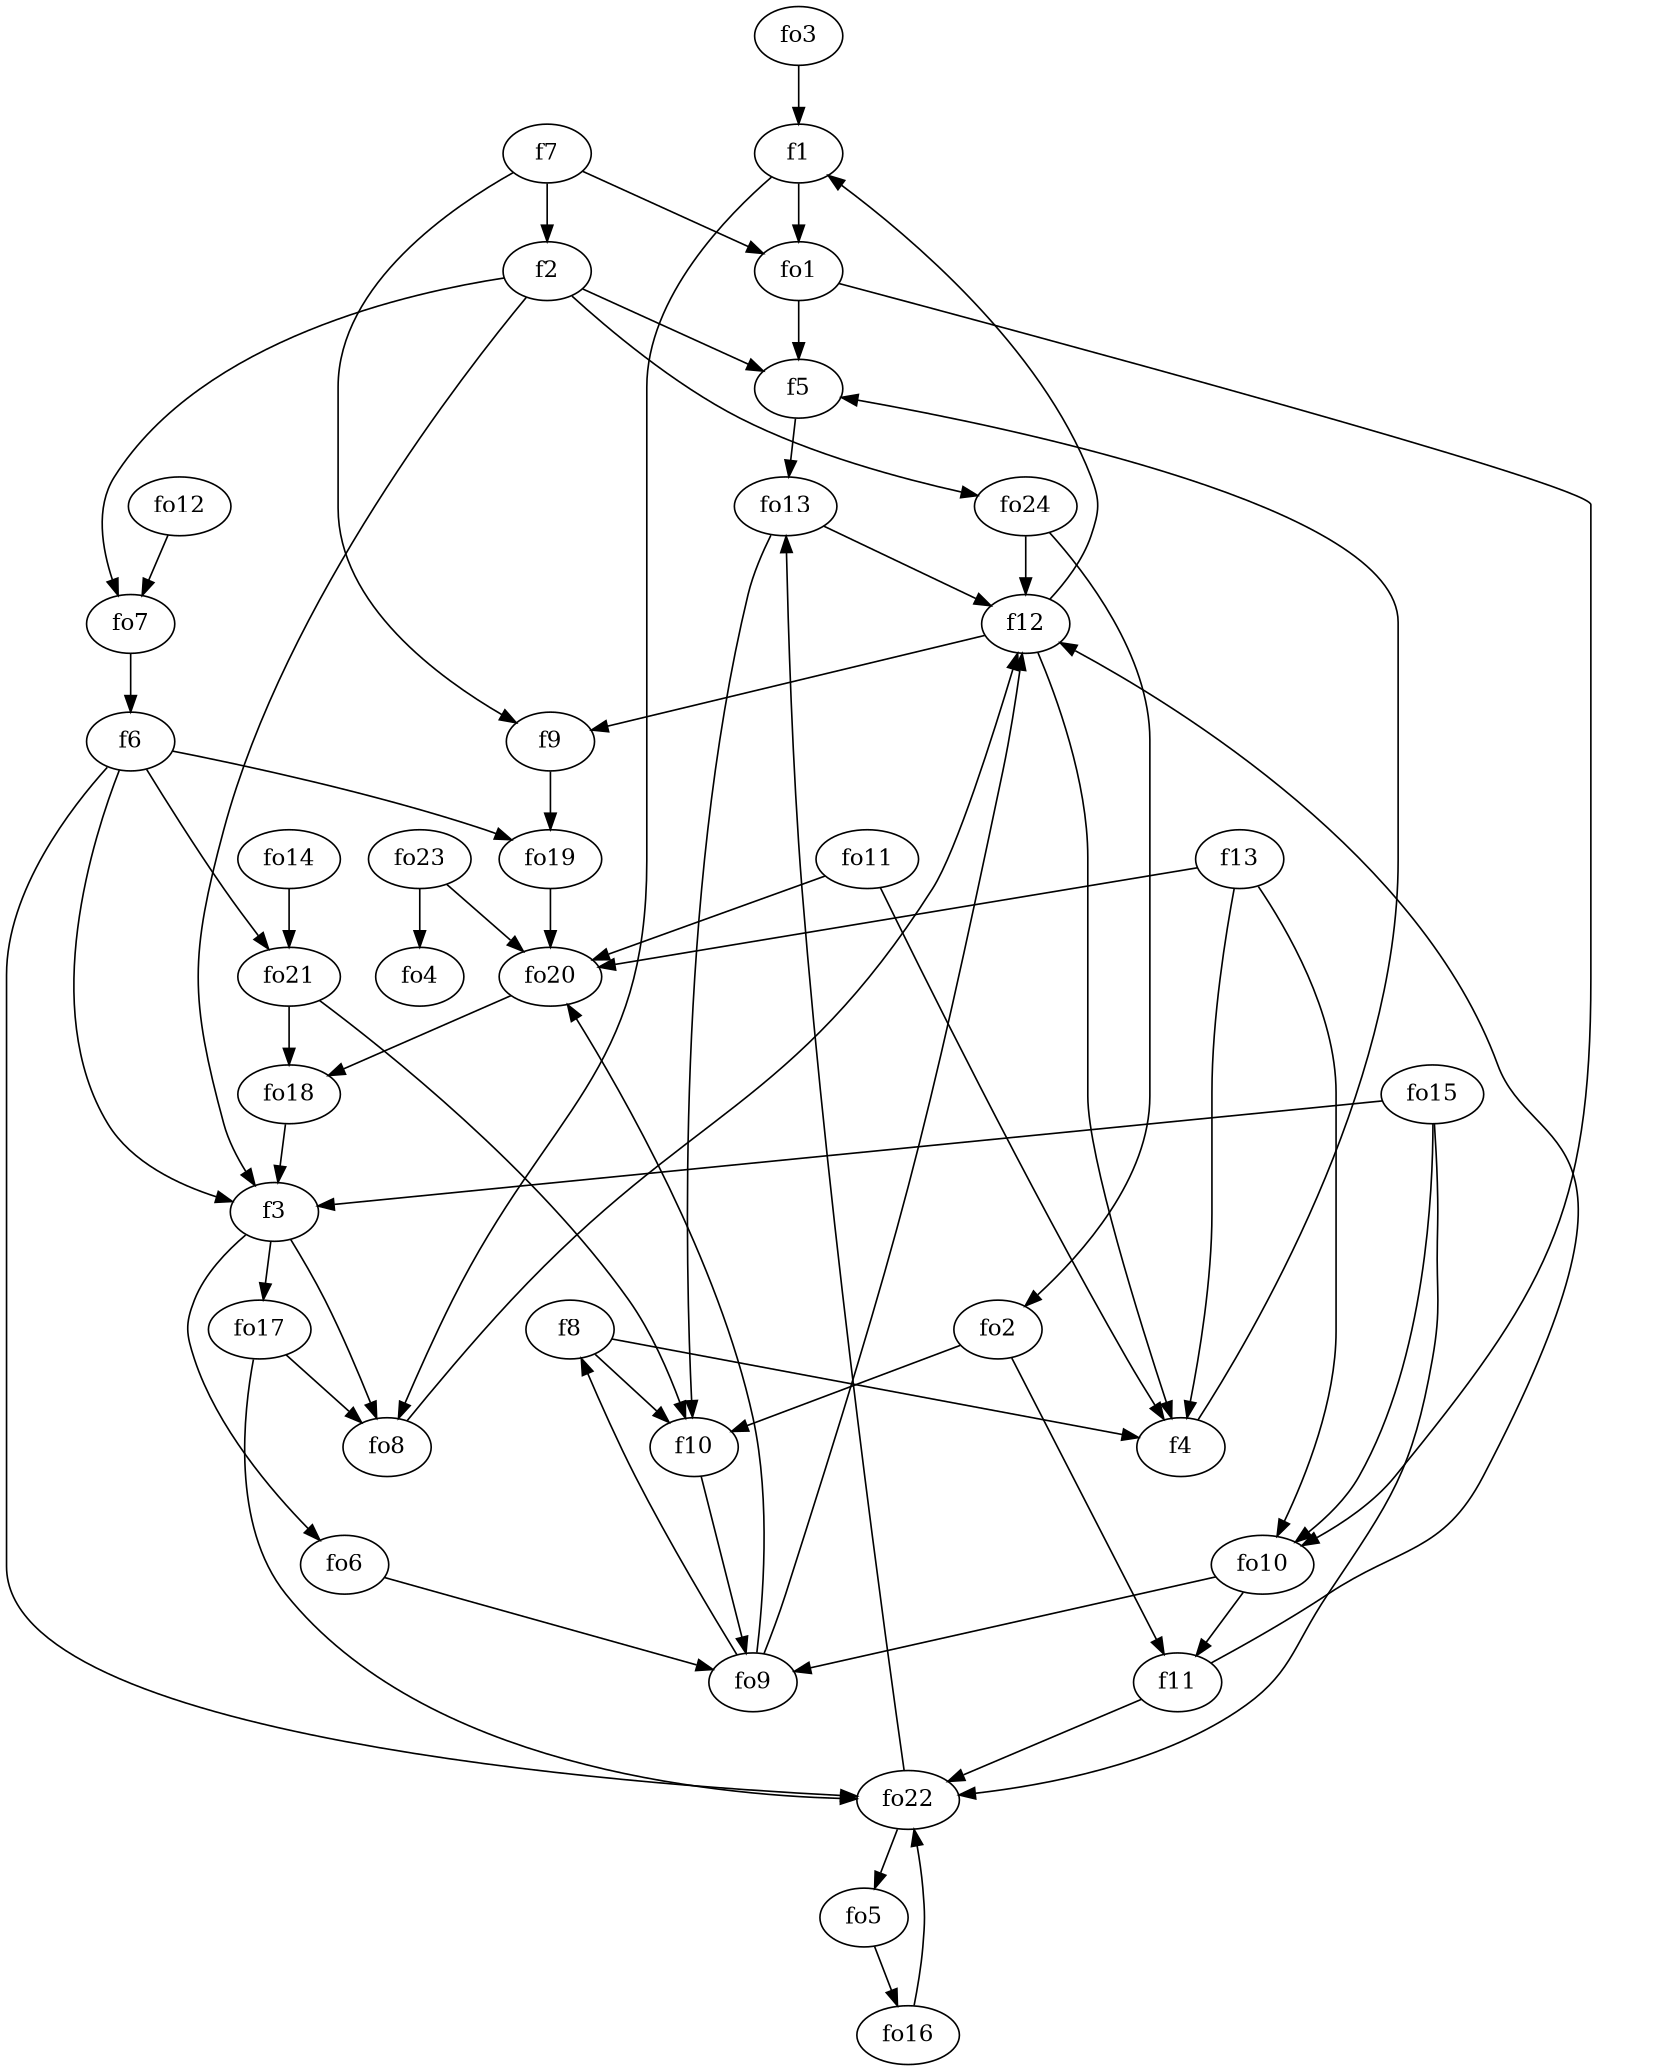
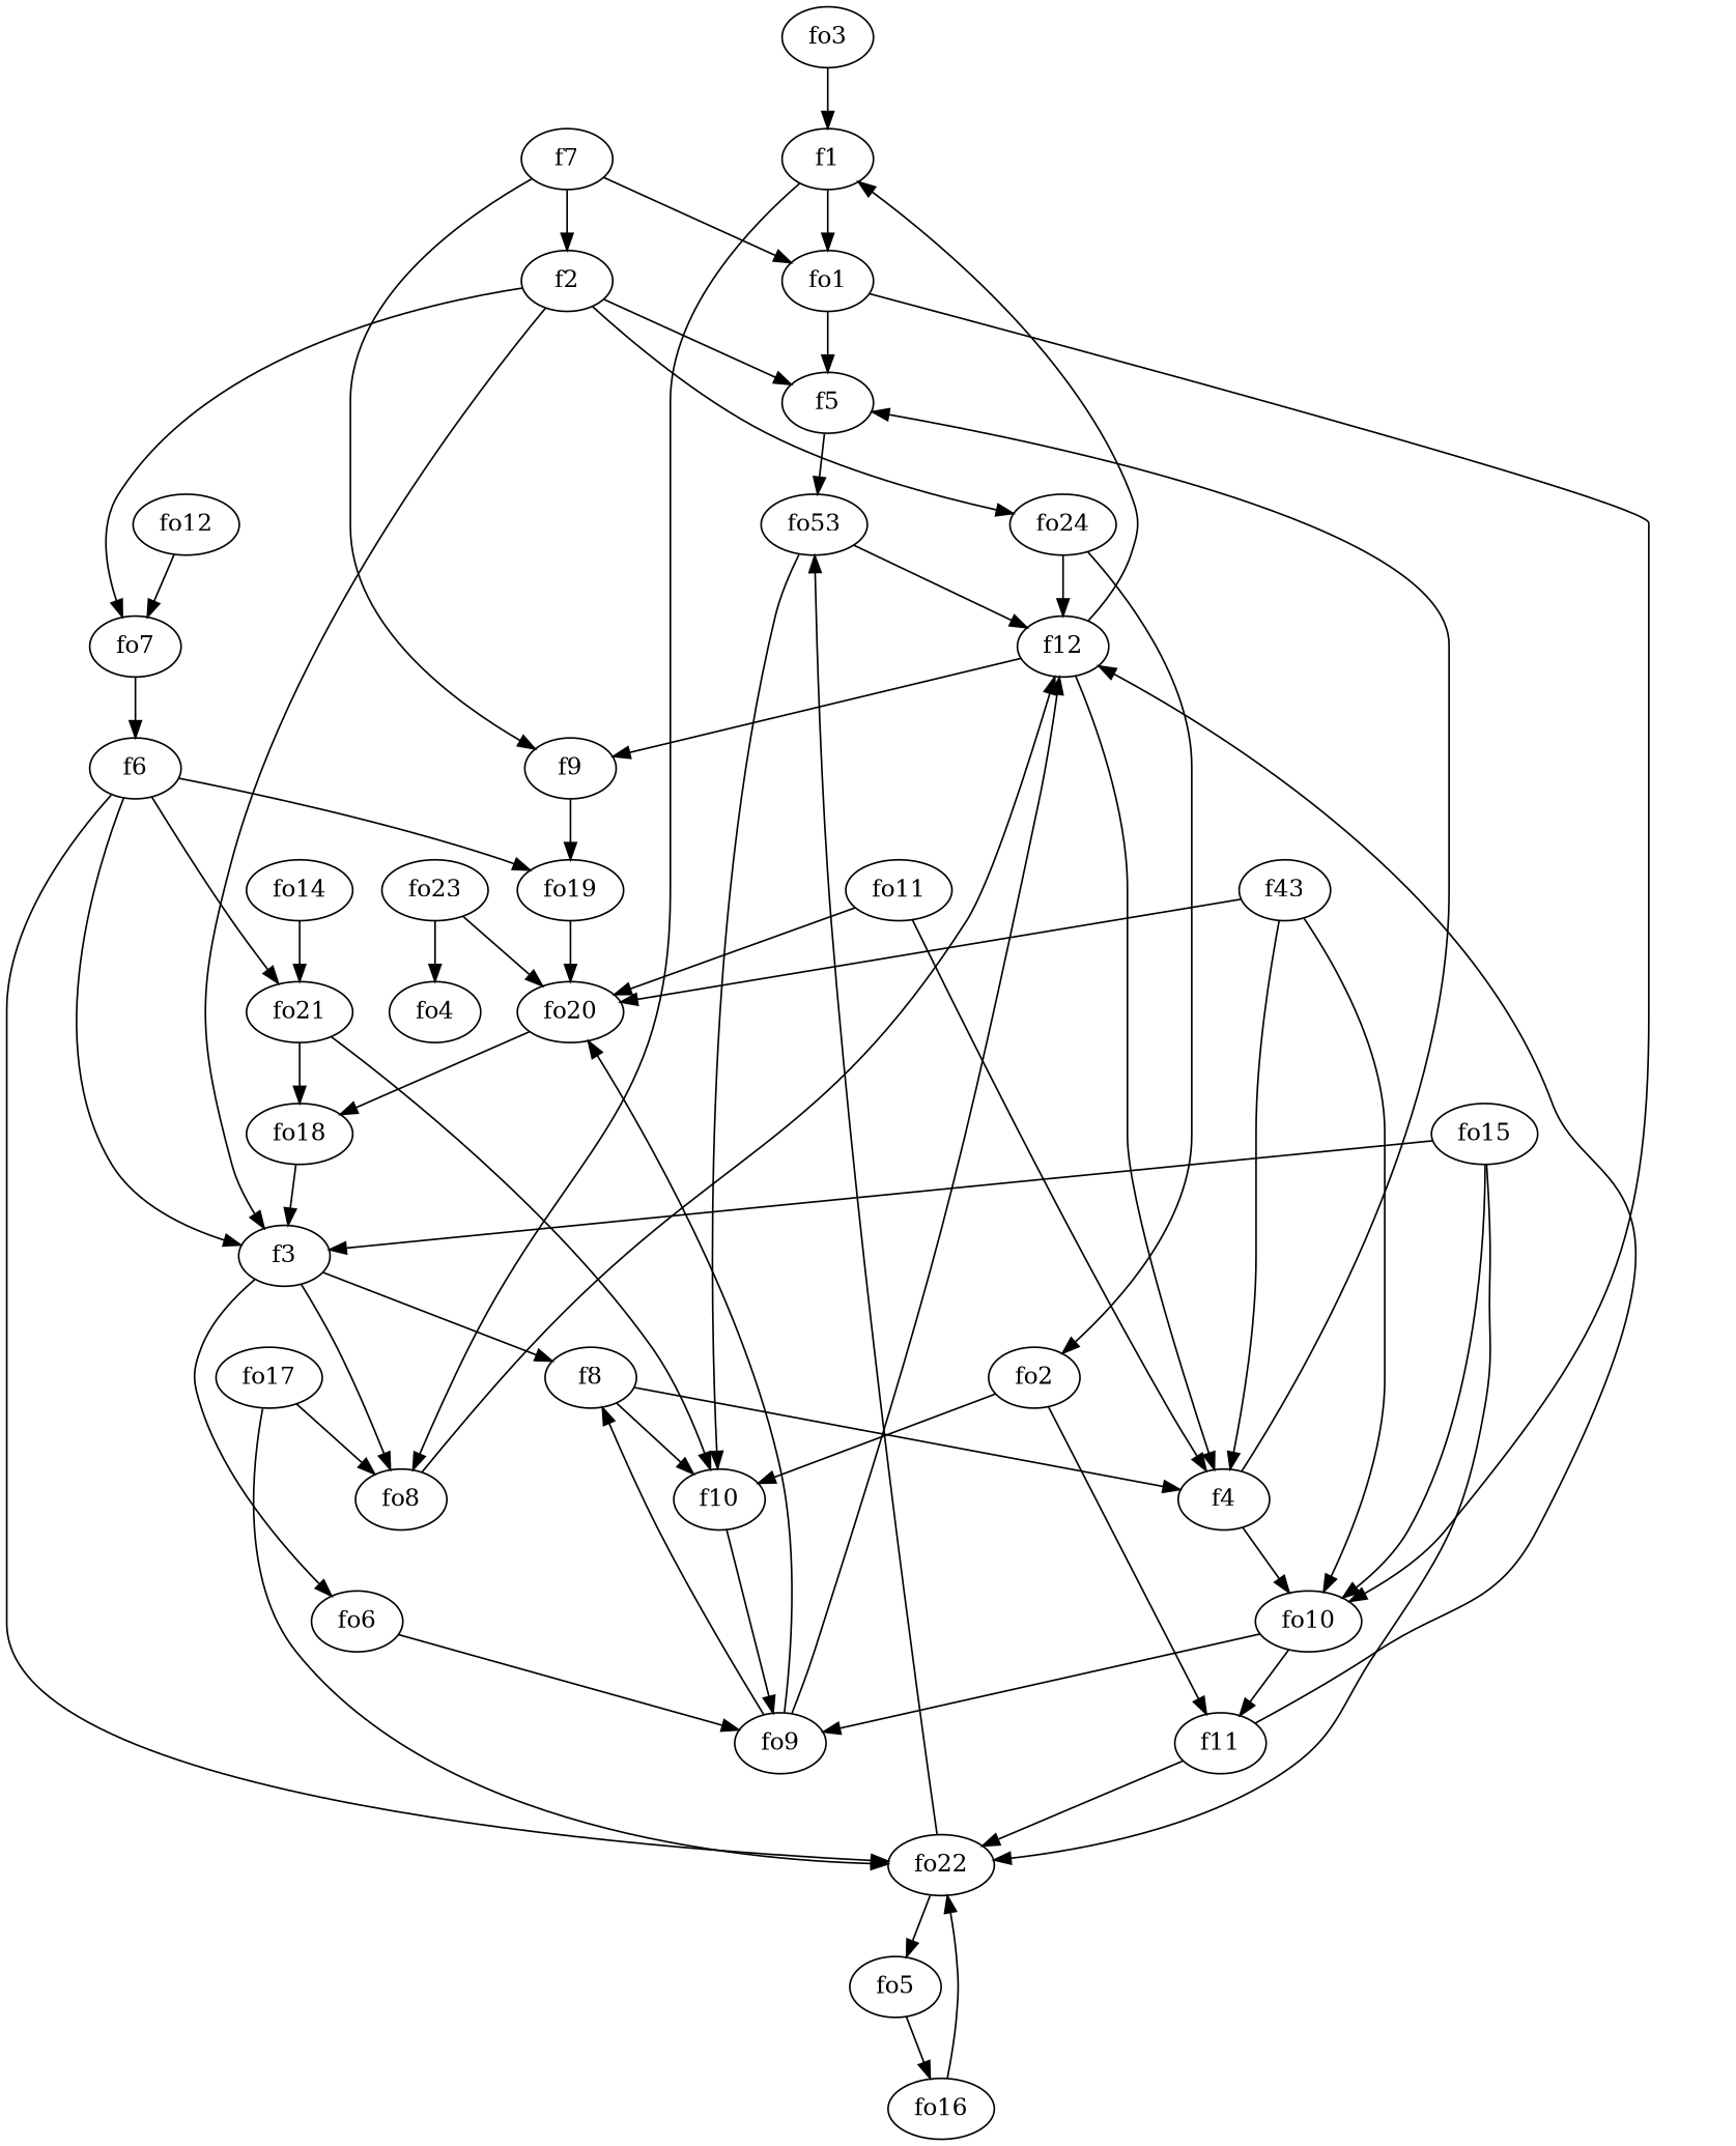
  strict digraph {
    edge [weight=2]
    f1
    fo1
    fo8
    f5
    fo10
    f12
    f2
    f3
    fo7
    fo24
    f8
    fo6
-   fo13
+   fo13 [label=fo53]
    f6
    fo2
    f4
    f10
    fo9
    f11
    fo19
    fo21
    fo22
    fo20
    fo18
    fo5
    f7
    f9
-   f13
+   f13 [label=f43]
    fo3
    fo16
    fo11
    fo12
    fo14
    fo15
    fo17
    fo23
    fo4
    f1 -> fo1
    f1 -> fo8
    fo1 -> f5
    fo1 -> fo10
    fo8 -> f12
    f5 -> fo13
    fo10 -> fo9
    fo10 -> f11
    f12 -> f1
    f12 -> f4
    f12 -> f9
    f2 -> f5
    f2 -> f3
    f2 -> fo7
    f2 -> fo24
    f3 -> fo8
-   f3 -> fo17
+   f3 -> f8
    f3 -> fo6
    fo7 -> f6
    fo24 -> f12
    fo24 -> fo2
    f8 -> f4
    f8 -> f10
    fo6 -> fo9
    fo13 -> f12
    fo13 -> f10
    f6 -> f3
    f6 -> fo19
    f6 -> fo21
    f6 -> fo22
    fo2 -> f10
    fo2 -> f11
    f4 -> f5
+   f4 -> fo10
    f10 -> fo9
    fo9 -> f12
    fo9 -> f8
    fo9 -> fo20
    f11 -> f12
    f11 -> fo22
    fo19 -> fo20
    fo21 -> f10
    fo21 -> fo18
    fo22 -> fo13
    fo22 -> fo5
    fo20 -> fo18
    fo18 -> f3
    fo5 -> fo16
    f7 -> fo1
    f7 -> f2
    f7 -> f9
    f9 -> fo19
    f13 -> fo10
    f13 -> f4
    f13 -> fo20
    fo3 -> f1
    fo16 -> fo22
    fo11 -> f4
    fo11 -> fo20
    fo12 -> fo7
    fo14 -> fo21
    fo15 -> fo10
    fo15 -> f3
    fo15 -> fo22
    fo17 -> fo8
    fo17 -> fo22
    fo23 -> fo20
    fo23 -> fo4
  }
